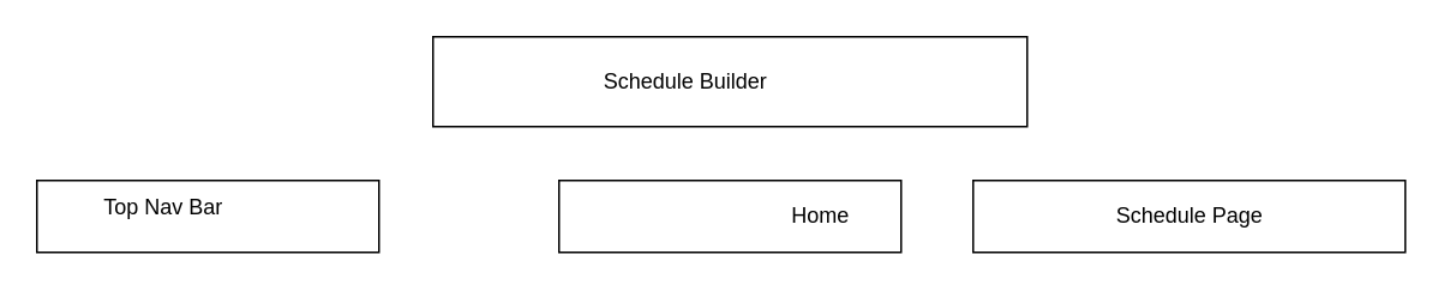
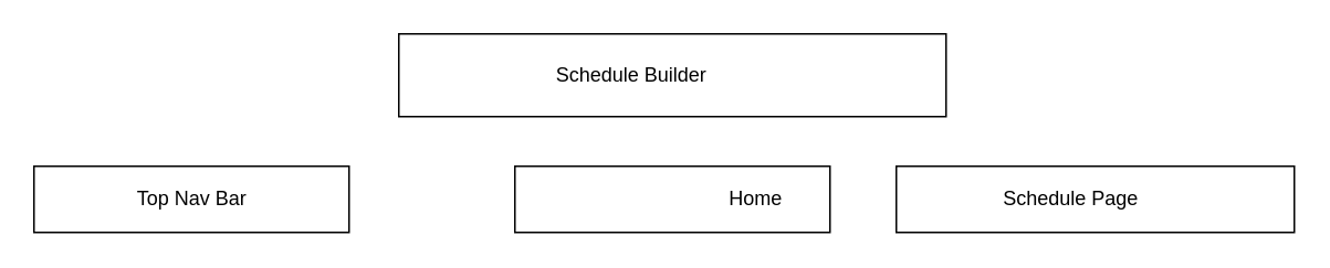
  <mxCell id="0" />
  <mxCell id="1" parent="0" />
  <mxCell id="2" value="" style="rounded=0;whiteSpace=wrap;html=1;" vertex="1" parent="1"><mxGeometry x="240" y="20" width="330" height="50" as="geometry" /></mxCell>
  <mxCell id="3" value="Schedule Builder" style="text;html=1;strokeColor=none;fillColor=none;align=center;verticalAlign=middle;whiteSpace=wrap;rounded=0;" vertex="1" parent="1"><mxGeometry x="302.5" y="35" width="155" height="20" as="geometry" /></mxCell>
  <mxCell id="4" value="" style="rounded=0;whiteSpace=wrap;html=1;" vertex="1" parent="1"><mxGeometry x="20" y="100" width="190" height="40" as="geometry" /></mxCell>
- <mxCell id="5" value="Top Nav Bar" style="text;html=1;strokeColor=none;fillColor=none;align=center;verticalAlign=middle;whiteSpace=wrap;rounded=0;" vertex="1" parent="1"><mxGeometry x="47.5" y="105" width="85" height="20" as="geometry" /></mxCell>
+ <mxCell id="5" value="Top Nav Bar" style="text;html=1;strokeColor=none;fillColor=none;align=center;verticalAlign=middle;whiteSpace=wrap;rounded=0;" vertex="1" parent="1"><mxGeometry x="72.5" y="110" width="85" height="20" as="geometry" /></mxCell>
  <mxCell id="6" value="" style="rounded=0;whiteSpace=wrap;html=1;" vertex="1" parent="1"><mxGeometry x="310" y="100" width="190" height="40" as="geometry" /></mxCell>
  <mxCell id="7" value="Home" style="text;html=1;strokeColor=none;fillColor=none;align=center;verticalAlign=middle;whiteSpace=wrap;rounded=0;" vertex="1" parent="1"><mxGeometry x="413" y="110" width="85" height="20" as="geometry" /></mxCell>
  <mxCell id="8" value="" style="rounded=0;whiteSpace=wrap;html=1;" vertex="1" parent="1"><mxGeometry x="540" y="100" width="240" height="40" as="geometry" /></mxCell>
- <mxCell id="9" value="Schedule Page" style="text;html=1;strokeColor=none;fillColor=none;align=center;verticalAlign=middle;whiteSpace=wrap;rounded=0;" vertex="1" parent="1"><mxGeometry x="617.5" y="110" width="85" height="20" as="geometry" /></mxCell>
+ <mxCell id="9" value="Schedule Page" style="text;html=1;strokeColor=none;fillColor=none;align=center;verticalAlign=middle;whiteSpace=wrap;rounded=0;" vertex="1" parent="1"><mxGeometry x="602.5" y="110" width="85" height="20" as="geometry" /></mxCell>
